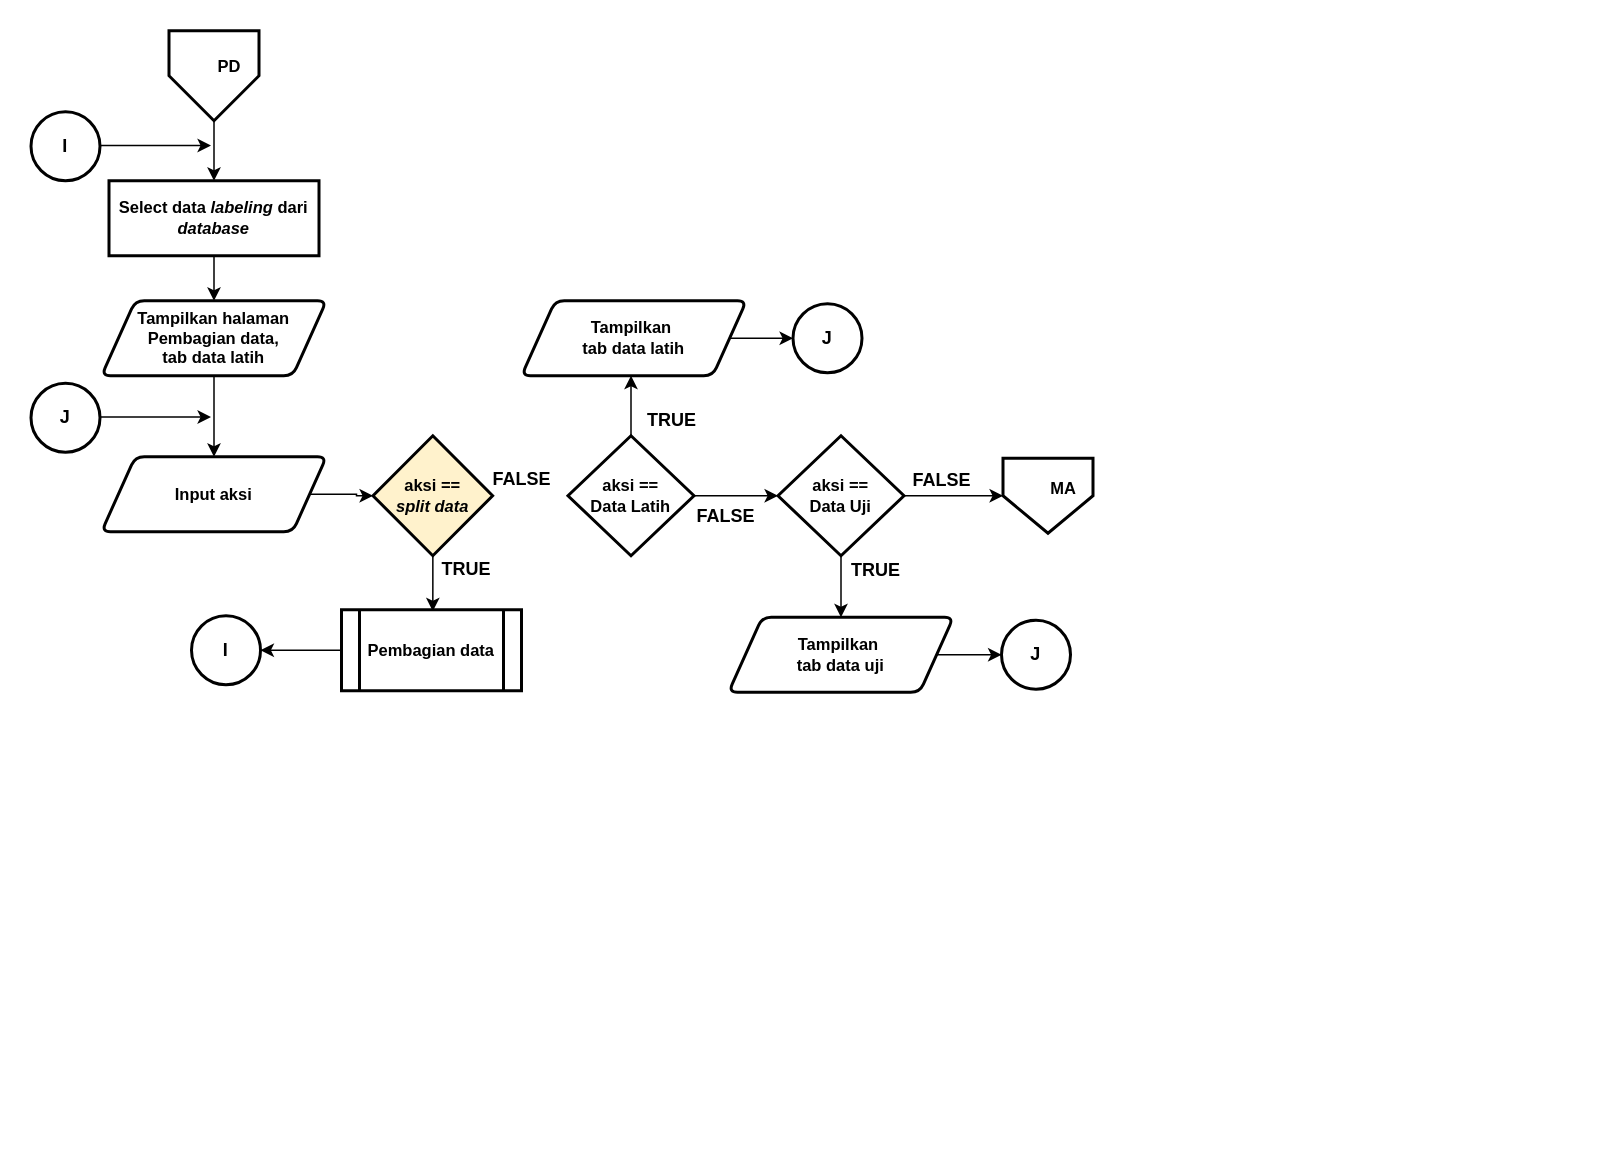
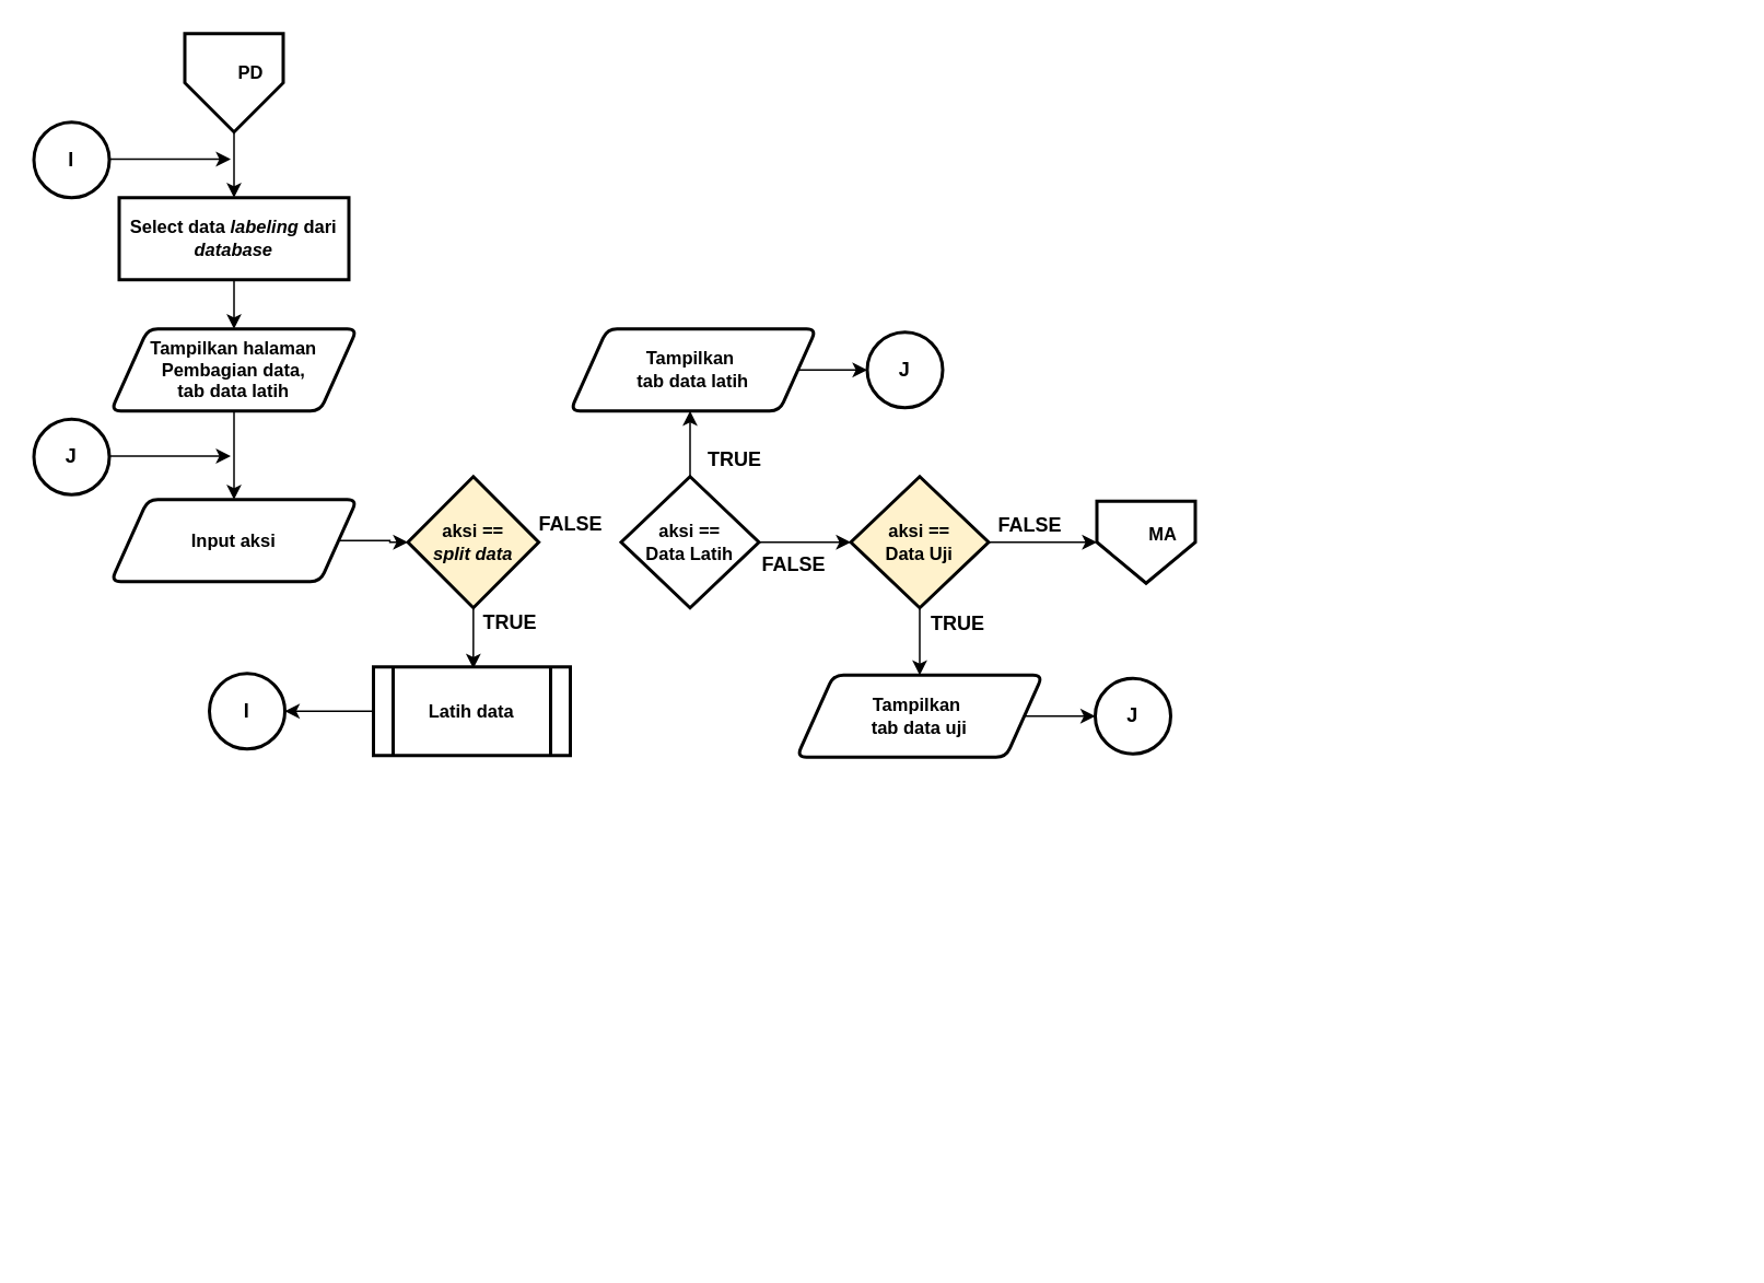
  <mxCell id="0" />
  <mxCell id="1" parent="0" />
  <mxCell id="2" style="edgeStyle=orthogonalEdgeStyle;rounded=0;orthogonalLoop=1;jettySize=auto;html=1;entryX=0.5;entryY=0;entryDx=0;entryDy=0;entryPerimeter=0;fontSize=12;" parent="1" edge="1"><mxGeometry relative="1" as="geometry"><mxPoint x="645" y="530" as="sourcePoint" /><Array as="points"><mxPoint x="645" y="570" /><mxPoint x="745" y="570" /><mxPoint x="745" y="230" /><mxPoint x="845" y="230" /></Array></mxGeometry></mxCell>
  <mxCell id="3" style="edgeStyle=orthogonalEdgeStyle;rounded=0;orthogonalLoop=1;jettySize=auto;html=1;entryX=0.5;entryY=0;entryDx=0;entryDy=0;entryPerimeter=0;fontSize=12;" parent="1" edge="1"><mxGeometry relative="1" as="geometry"><mxPoint x="625" y="500" as="sourcePoint" /><Array as="points"><mxPoint x="625" y="540" /><mxPoint x="725" y="540" /><mxPoint x="725" y="200" /><mxPoint x="825" y="200" /></Array></mxGeometry></mxCell>
  <mxCell id="4" style="edgeStyle=orthogonalEdgeStyle;rounded=0;orthogonalLoop=1;jettySize=auto;html=1;entryX=1;entryY=0.5;entryDx=0;entryDy=0;fontSize=11;" parent="1" edge="1"><mxGeometry relative="1" as="geometry"><mxPoint x="211.5" y="380" as="sourcePoint" /></mxGeometry></mxCell>
  <mxCell id="5" style="edgeStyle=orthogonalEdgeStyle;rounded=0;orthogonalLoop=1;jettySize=auto;html=1;entryX=0.5;entryY=0;entryDx=0;entryDy=0;entryPerimeter=0;fontSize=12;" parent="1" edge="1"><mxGeometry relative="1" as="geometry"><mxPoint x="853" y="720" as="sourcePoint" /><Array as="points"><mxPoint x="853" y="760" /><mxPoint x="953" y="760" /><mxPoint x="953" y="420" /><mxPoint x="1053" y="420" /></Array></mxGeometry></mxCell>
  <mxCell id="6" style="edgeStyle=orthogonalEdgeStyle;rounded=0;orthogonalLoop=1;jettySize=auto;html=1;entryX=0.5;entryY=0;entryDx=0;entryDy=0;entryPerimeter=0;fontSize=12;" parent="1" edge="1"><mxGeometry relative="1" as="geometry"><mxPoint x="833" y="690" as="sourcePoint" /><Array as="points"><mxPoint x="833" y="730" /><mxPoint x="933" y="730" /><mxPoint x="933" y="390" /><mxPoint x="1033" y="390" /></Array></mxGeometry></mxCell>
  <mxCell id="7" style="edgeStyle=orthogonalEdgeStyle;rounded=0;orthogonalLoop=1;jettySize=auto;html=1;entryX=1;entryY=0.5;entryDx=0;entryDy=0;fontSize=11;" parent="1" edge="1"><mxGeometry relative="1" as="geometry"><mxPoint x="419.5" y="570" as="sourcePoint" /></mxGeometry></mxCell>
  <mxCell id="8" style="edgeStyle=orthogonalEdgeStyle;rounded=0;orthogonalLoop=1;jettySize=auto;html=1;entryX=0.5;entryY=0;entryDx=0;entryDy=0;entryPerimeter=0;fontSize=12;" parent="1" edge="1"><mxGeometry relative="1" as="geometry"><mxPoint x="663" y="550" as="sourcePoint" /><Array as="points"><mxPoint x="663" y="590" /><mxPoint x="763" y="590" /><mxPoint x="763" y="250" /><mxPoint x="863" y="250" /></Array></mxGeometry></mxCell>
  <mxCell id="9" style="edgeStyle=orthogonalEdgeStyle;rounded=0;orthogonalLoop=1;jettySize=auto;html=1;entryX=0.5;entryY=0;entryDx=0;entryDy=0;entryPerimeter=0;fontSize=12;" parent="1" edge="1"><mxGeometry relative="1" as="geometry"><mxPoint x="643" y="520" as="sourcePoint" /><Array as="points"><mxPoint x="643" y="560" /><mxPoint x="743" y="560" /><mxPoint x="743" y="220" /><mxPoint x="843" y="220" /></Array></mxGeometry></mxCell>
  <mxCell id="10" style="edgeStyle=orthogonalEdgeStyle;rounded=0;orthogonalLoop=1;jettySize=auto;html=1;entryX=0.5;entryY=0;entryDx=0;entryDy=0;fontSize=11;" parent="1" source="11" target="16" edge="1"><mxGeometry relative="1" as="geometry" /></mxCell>
  <mxCell id="11" value="" style="verticalLabelPosition=bottom;verticalAlign=top;html=1;shape=offPageConnector;rounded=0;size=0.5;fontStyle=0;strokeWidth=2;" parent="1" vertex="1"><mxGeometry x="112" y="20" width="60" height="60" as="geometry" /></mxCell>
  <mxCell id="12" value="PD" style="text;html=1;align=center;verticalAlign=middle;resizable=0;points=[];autosize=1;fontSize=11;fontStyle=1" parent="1" vertex="1"><mxGeometry x="137" y="34" width="30" height="20" as="geometry" /></mxCell>
  <mxCell id="13" style="edgeStyle=orthogonalEdgeStyle;rounded=0;orthogonalLoop=1;jettySize=auto;html=1;entryX=0.5;entryY=0;entryDx=0;entryDy=0;fontSize=11;" parent="1" source="14" target="18" edge="1"><mxGeometry relative="1" as="geometry" /></mxCell>
  <mxCell id="14" value="&lt;b&gt;Tampilkan halaman &lt;br&gt;Pembagian data, &lt;br&gt;tab data latih&lt;br&gt;&lt;/b&gt;" style="shape=parallelogram;html=1;strokeWidth=2;perimeter=parallelogramPerimeter;whiteSpace=wrap;rounded=1;arcSize=12;size=0.15;fontSize=11;" parent="1" vertex="1"><mxGeometry x="67" y="200" width="150" height="50" as="geometry" /></mxCell>
  <mxCell id="15" style="edgeStyle=orthogonalEdgeStyle;rounded=0;orthogonalLoop=1;jettySize=auto;html=1;entryX=0.5;entryY=0;entryDx=0;entryDy=0;fontSize=11;" parent="1" source="16" target="14" edge="1"><mxGeometry relative="1" as="geometry" /></mxCell>
  <mxCell id="16" value="Select data &lt;i&gt;labeling&amp;nbsp;&lt;/i&gt;dari &lt;i&gt;database&lt;/i&gt;" style="rounded=1;whiteSpace=wrap;html=1;absoluteArcSize=1;arcSize=0;strokeWidth=2;fontSize=11;fontStyle=1" parent="1" vertex="1"><mxGeometry x="72" y="120" width="140" height="50" as="geometry" /></mxCell>
  <mxCell id="17" style="edgeStyle=orthogonalEdgeStyle;rounded=0;orthogonalLoop=1;jettySize=auto;html=1;entryX=0;entryY=0.5;entryDx=0;entryDy=0;fontSize=11;" parent="1" source="18" target="20" edge="1"><mxGeometry relative="1" as="geometry" /></mxCell>
  <mxCell id="18" value="&lt;b&gt;Input aksi&lt;/b&gt;" style="shape=parallelogram;html=1;strokeWidth=2;perimeter=parallelogramPerimeter;whiteSpace=wrap;rounded=1;arcSize=12;size=0.15;fontSize=11;" parent="1" vertex="1"><mxGeometry x="67" y="304" width="150" height="50" as="geometry" /></mxCell>
  <mxCell id="19" style="edgeStyle=orthogonalEdgeStyle;rounded=0;orthogonalLoop=1;jettySize=auto;html=1;entryX=0.5;entryY=0;entryDx=0;entryDy=0;fontSize=11;" parent="1" source="20" edge="1"><mxGeometry relative="1" as="geometry"><mxPoint x="287.875" y="407" as="targetPoint" /></mxGeometry></mxCell>
  <mxCell id="20" value="&lt;b style=&quot;font-size: 11px&quot;&gt;&lt;font style=&quot;font-size: 11px&quot;&gt;aksi ==&lt;br&gt;&lt;i&gt;split data&lt;/i&gt;&lt;br&gt;&lt;/font&gt;&lt;/b&gt;" style="rhombus;whiteSpace=wrap;html=1;strokeWidth=2;fontSize=11;fillColor=#fff2cc;" parent="1" vertex="1"><mxGeometry x="248" y="290" width="79.75" height="80" as="geometry" /></mxCell>
  <mxCell id="21" style="edgeStyle=orthogonalEdgeStyle;rounded=0;orthogonalLoop=1;jettySize=auto;html=1;entryX=1;entryY=0.5;entryDx=0;entryDy=0;fontSize=11;" parent="1" edge="1"><mxGeometry relative="1" as="geometry"><mxPoint x="229.5" y="400" as="sourcePoint" /></mxGeometry></mxCell>
  <mxCell id="22" style="edgeStyle=orthogonalEdgeStyle;rounded=0;orthogonalLoop=1;jettySize=auto;html=1;entryX=0;entryY=0.5;entryDx=0;entryDy=0;fontSize=11;" parent="1" source="24" target="35" edge="1"><mxGeometry relative="1" as="geometry" /></mxCell>
  <mxCell id="23" style="edgeStyle=orthogonalEdgeStyle;rounded=0;orthogonalLoop=1;jettySize=auto;html=1;fontSize=11;" parent="1" source="24" edge="1"><mxGeometry relative="1" as="geometry"><mxPoint x="420" y="250" as="targetPoint" /></mxGeometry></mxCell>
  <mxCell id="24" value="&lt;b style=&quot;font-size: 11px&quot;&gt;&lt;font style=&quot;font-size: 11px&quot;&gt;aksi == &lt;br&gt;Data Latih&lt;br&gt;&lt;/font&gt;&lt;/b&gt;" style="rhombus;whiteSpace=wrap;html=1;strokeWidth=2;fontSize=11;" parent="1" vertex="1"><mxGeometry x="378" y="290" width="84" height="80" as="geometry" /></mxCell>
  <mxCell id="25" value="&lt;b&gt;FALSE&lt;/b&gt;" style="text;html=1;align=center;verticalAlign=middle;resizable=0;points=[];autosize=1;" parent="1" vertex="1"><mxGeometry x="322.12" y="309" width="50" height="20" as="geometry" /></mxCell>
  <mxCell id="26" value="&lt;b&gt;TRUE&lt;/b&gt;" style="text;html=1;align=center;verticalAlign=middle;resizable=0;points=[];autosize=1;" parent="1" vertex="1"><mxGeometry x="285.12" y="369" width="50" height="20" as="geometry" /></mxCell>
  <mxCell id="27" style="edgeStyle=orthogonalEdgeStyle;rounded=0;orthogonalLoop=1;jettySize=auto;html=1;fontSize=11;" parent="1" source="28" edge="1"><mxGeometry relative="1" as="geometry"><mxPoint x="140" y="96.5" as="targetPoint" /></mxGeometry></mxCell>
  <mxCell id="28" value="I" style="ellipse;whiteSpace=wrap;html=1;aspect=fixed;strokeWidth=2;fontStyle=1" parent="1" vertex="1"><mxGeometry x="20" y="74" width="46" height="46" as="geometry" /></mxCell>
  <mxCell id="29" value="&lt;b&gt;TRUE&lt;/b&gt;" style="text;html=1;align=center;verticalAlign=middle;resizable=0;points=[];autosize=1;" parent="1" vertex="1"><mxGeometry x="422" y="270" width="50" height="20" as="geometry" /></mxCell>
  <mxCell id="30" value="" style="verticalLabelPosition=bottom;verticalAlign=top;html=1;shape=offPageConnector;rounded=0;size=0.5;fontStyle=0;strokeWidth=2;" parent="1" vertex="1"><mxGeometry x="668" y="305" width="60" height="50" as="geometry" /></mxCell>
  <mxCell id="31" value="MA" style="text;html=1;align=center;verticalAlign=middle;resizable=0;points=[];autosize=1;fontSize=11;fontStyle=1" parent="1" vertex="1"><mxGeometry x="693" y="315" width="30" height="20" as="geometry" /></mxCell>
  <mxCell id="32" value="&lt;b&gt;FALSE&lt;/b&gt;" style="text;html=1;align=center;verticalAlign=middle;resizable=0;points=[];autosize=1;" parent="1" vertex="1"><mxGeometry x="458" y="334" width="50" height="20" as="geometry" /></mxCell>
  <mxCell id="33" style="edgeStyle=orthogonalEdgeStyle;rounded=0;orthogonalLoop=1;jettySize=auto;html=1;entryX=0;entryY=0.5;entryDx=0;entryDy=0;fontSize=11;" parent="1" source="35" target="30" edge="1"><mxGeometry relative="1" as="geometry" /></mxCell>
  <mxCell id="34" style="edgeStyle=orthogonalEdgeStyle;rounded=0;orthogonalLoop=1;jettySize=auto;html=1;entryX=0.5;entryY=0;entryDx=0;entryDy=0;fontSize=11;" parent="1" source="35" target="41" edge="1"><mxGeometry relative="1" as="geometry" /></mxCell>
- <mxCell id="35" value="&lt;b style=&quot;font-size: 11px&quot;&gt;&lt;font style=&quot;font-size: 11px&quot;&gt;aksi == &lt;br&gt;Data Uji&lt;br&gt;&lt;/font&gt;&lt;/b&gt;" style="rhombus;whiteSpace=wrap;html=1;strokeWidth=2;fontSize=11;" parent="1" vertex="1"><mxGeometry x="518" y="290" width="84" height="80" as="geometry" /></mxCell>
+ <mxCell id="35" value="&lt;b style=&quot;font-size: 11px&quot;&gt;&lt;font style=&quot;font-size: 11px&quot;&gt;aksi == &lt;br&gt;Data Uji&lt;br&gt;&lt;/font&gt;&lt;/b&gt;" style="rhombus;whiteSpace=wrap;html=1;strokeWidth=2;fontSize=11;fillColor=#fff2cc;" parent="1" vertex="1"><mxGeometry x="518" y="290" width="84" height="80" as="geometry" /></mxCell>
  <mxCell id="36" value="&lt;b&gt;TRUE&lt;/b&gt;" style="text;html=1;align=center;verticalAlign=middle;resizable=0;points=[];autosize=1;" parent="1" vertex="1"><mxGeometry x="558" y="370" width="50" height="20" as="geometry" /></mxCell>
  <mxCell id="37" value="&lt;b&gt;FALSE&lt;/b&gt;" style="text;html=1;align=center;verticalAlign=middle;resizable=0;points=[];autosize=1;" parent="1" vertex="1"><mxGeometry x="602" y="310" width="50" height="20" as="geometry" /></mxCell>
  <mxCell id="38" style="edgeStyle=orthogonalEdgeStyle;rounded=0;orthogonalLoop=1;jettySize=auto;html=1;entryX=0;entryY=0.5;entryDx=0;entryDy=0;fontSize=11;" parent="1" source="39" target="45" edge="1"><mxGeometry relative="1" as="geometry" /></mxCell>
  <mxCell id="39" value="&lt;b&gt;Tampilkan&amp;nbsp;&lt;br&gt;tab data latih&lt;br&gt;&lt;/b&gt;" style="shape=parallelogram;html=1;strokeWidth=2;perimeter=parallelogramPerimeter;whiteSpace=wrap;rounded=1;arcSize=12;size=0.15;fontSize=11;" parent="1" vertex="1"><mxGeometry x="347" y="200" width="150" height="50" as="geometry" /></mxCell>
  <mxCell id="40" style="edgeStyle=orthogonalEdgeStyle;rounded=0;orthogonalLoop=1;jettySize=auto;html=1;entryX=0;entryY=0.5;entryDx=0;entryDy=0;fontSize=11;" parent="1" source="41" target="44" edge="1"><mxGeometry relative="1" as="geometry" /></mxCell>
  <mxCell id="41" value="&lt;b&gt;Tampilkan&amp;nbsp;&lt;br&gt;tab data uji&lt;br&gt;&lt;/b&gt;" style="shape=parallelogram;html=1;strokeWidth=2;perimeter=parallelogramPerimeter;whiteSpace=wrap;rounded=1;arcSize=12;size=0.15;fontSize=11;" parent="1" vertex="1"><mxGeometry x="485" y="411" width="150" height="50" as="geometry" /></mxCell>
  <mxCell id="42" style="edgeStyle=orthogonalEdgeStyle;rounded=0;orthogonalLoop=1;jettySize=auto;html=1;fontSize=11;" parent="1" source="43" edge="1"><mxGeometry relative="1" as="geometry"><mxPoint x="140" y="277.5" as="targetPoint" /></mxGeometry></mxCell>
  <mxCell id="43" value="J" style="ellipse;whiteSpace=wrap;html=1;aspect=fixed;strokeWidth=2;fontStyle=1" parent="1" vertex="1"><mxGeometry x="20" y="255" width="46" height="46" as="geometry" /></mxCell>
  <mxCell id="44" value="J" style="ellipse;whiteSpace=wrap;html=1;aspect=fixed;strokeWidth=2;fontStyle=1" parent="1" vertex="1"><mxGeometry x="667" y="413" width="46" height="46" as="geometry" /></mxCell>
  <mxCell id="45" value="J" style="ellipse;whiteSpace=wrap;html=1;aspect=fixed;strokeWidth=2;fontStyle=1" parent="1" vertex="1"><mxGeometry x="528" y="202" width="46" height="46" as="geometry" /></mxCell>
  <mxCell id="46" style="edgeStyle=orthogonalEdgeStyle;rounded=0;orthogonalLoop=1;jettySize=auto;html=1;entryX=1;entryY=0.5;entryDx=0;entryDy=0;fontSize=11;" parent="1" source="47" target="48" edge="1"><mxGeometry relative="1" as="geometry" /></mxCell>
- <mxCell id="47" value="Pembagian data" style="shape=process;whiteSpace=wrap;html=1;backgroundOutline=1;strokeWidth=2;fontSize=11;fontStyle=1" parent="1" vertex="1"><mxGeometry x="227" y="406" width="120" height="54" as="geometry" /></mxCell>
+ <mxCell id="47" value="Latih data" style="shape=process;whiteSpace=wrap;html=1;backgroundOutline=1;strokeWidth=2;fontSize=11;fontStyle=1" parent="1" vertex="1"><mxGeometry x="227" y="406" width="120" height="54" as="geometry" /></mxCell>
  <mxCell id="48" value="I" style="ellipse;whiteSpace=wrap;html=1;aspect=fixed;strokeWidth=2;fontStyle=1" parent="1" vertex="1"><mxGeometry x="127" y="410" width="46" height="46" as="geometry" /></mxCell>
